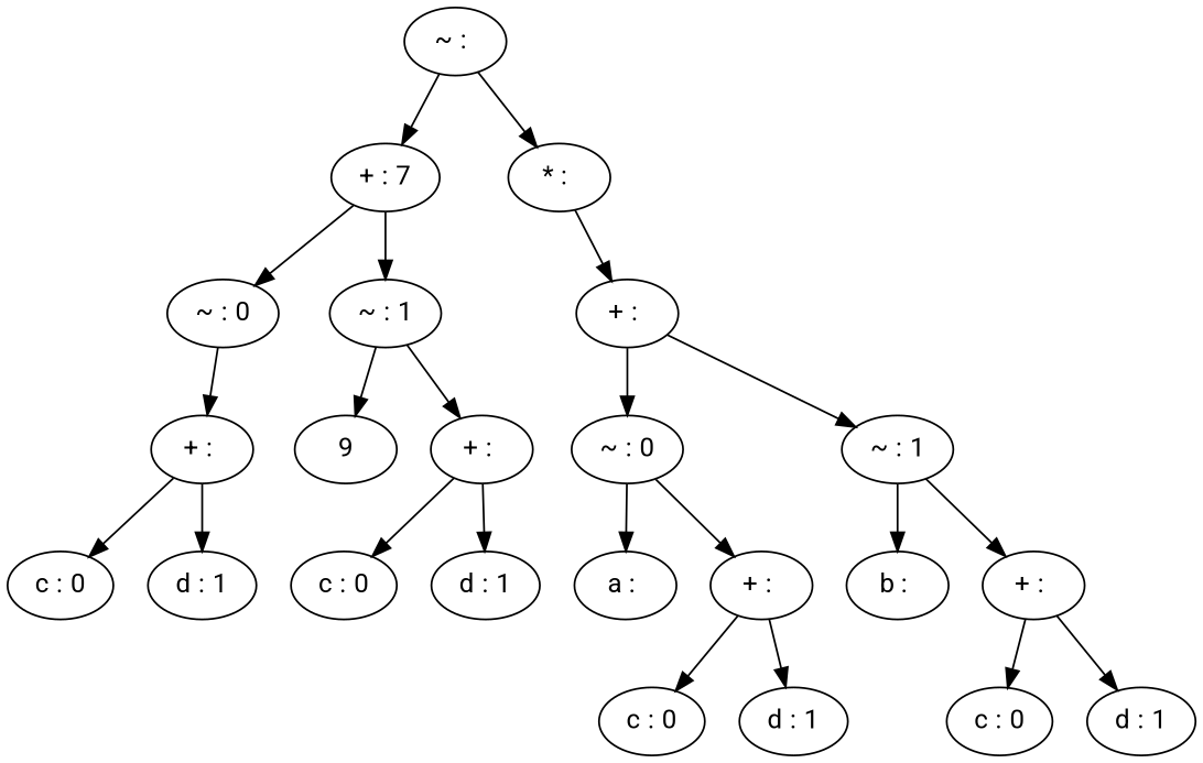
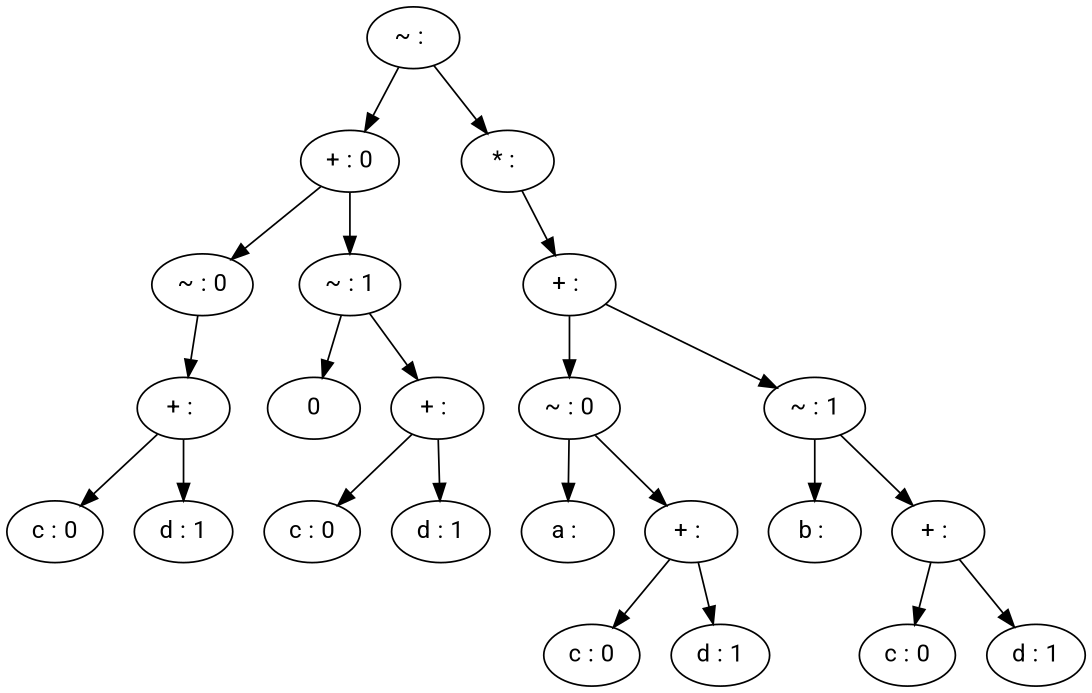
  digraph {
    fontname=Roboto
    node [fontname=Roboto]
    edge [fontname=Roboto]
    n1 [label="~ : "]
-   n2 [label="+ : 7"]
+   n2 [label="+ : 0"]
    n3 [label="* : "]
    n4 [label="~ : 0"]
    n5 [label="~ : 1"]
    n6 [label="+ : "]
    n7 [label="+ : "]
-   n8 [label=9]
+   n8 [label=0]
    n9 [label="+ : "]
    n10 [label="c : 0"]
    n11 [label="d : 1"]
    n12 [label="c : 0"]
    n13 [label="d : 1"]
    n14 [label="~ : 0"]
    n15 [label="~ : 1"]
    n16 [label="a : "]
    n17 [label="+ : "]
    n18 [label="b : "]
    n19 [label="+ : "]
    n20 [label="c : 0"]
    n21 [label="d : 1"]
    n22 [label="c : 0"]
    n23 [label="d : 1"]
    n1 -> n2
    n1 -> n3
    n2 -> n4
    n2 -> n5
    n3 -> n6
    n4 -> n7
    n5 -> n8
    n5 -> n9
    n6 -> n14
    n6 -> n15
    n7 -> n10
    n7 -> n11
    n9 -> n12
    n9 -> n13
    n14 -> n16
    n14 -> n17
    n15 -> n18
    n15 -> n19
    n17 -> n20
    n17 -> n21
    n19 -> n22
    n19 -> n23
  }
